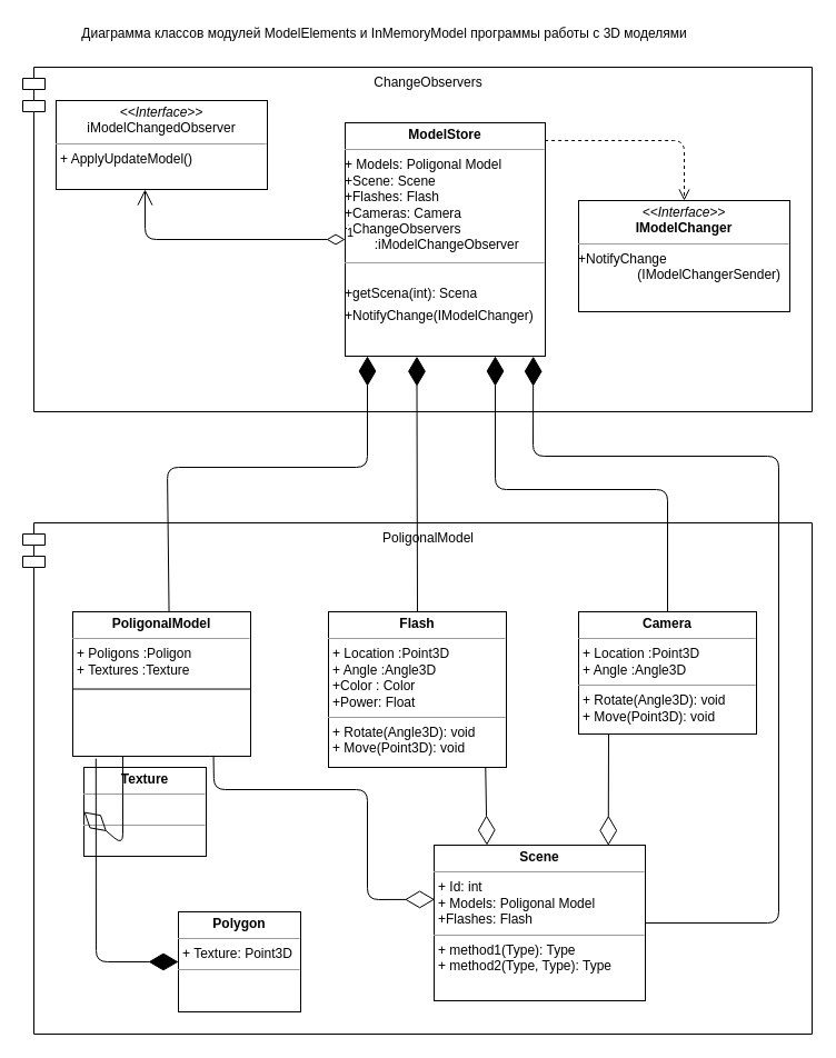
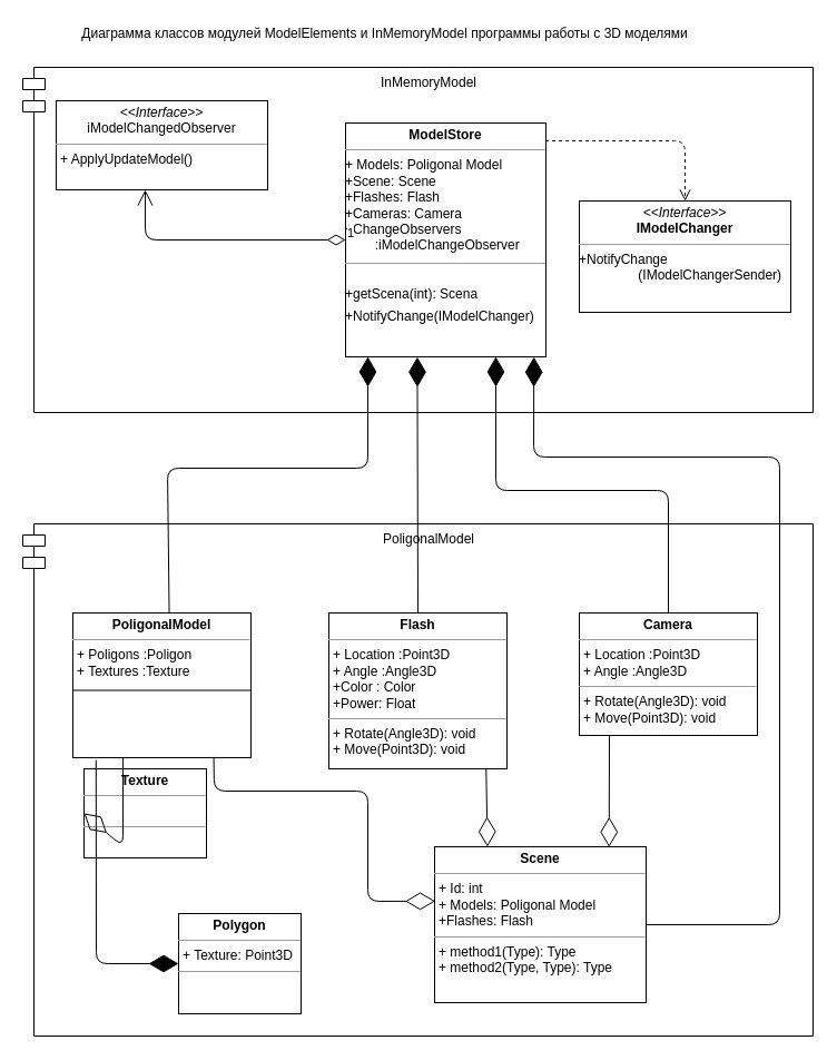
  <mxCell id="0" />
  <mxCell id="1" parent="0" />
- <mxCell id="2" value="ChangeObservers" style="shape=module;align=left;spacingLeft=20;align=center;verticalAlign=top;" parent="1" vertex="1"><mxGeometry x="20" y="60" width="710" height="310" as="geometry" /></mxCell>
+ <mxCell id="2" value="InMemoryModel" style="shape=module;align=left;spacingLeft=20;align=center;verticalAlign=top;" parent="1" vertex="1"><mxGeometry x="20" y="60" width="710" height="310" as="geometry" /></mxCell>
  <mxCell id="3" value="PoligonalModel" style="shape=module;align=left;spacingLeft=20;align=center;verticalAlign=top;" parent="1" vertex="1"><mxGeometry x="20" y="470" width="710" height="460" as="geometry" /></mxCell>
  <mxCell id="4" value="&lt;p style=&quot;margin: 0px ; margin-top: 4px ; text-align: center&quot;&gt;&lt;i&gt;&amp;lt;&amp;lt;Interface&amp;gt;&amp;gt;&lt;/i&gt;&lt;br&gt;&lt;span style=&quot;text-align: left&quot;&gt;iModelChangedObserver&lt;/span&gt;&lt;br&gt;&lt;/p&gt;&lt;hr size=&quot;1&quot;&gt;&lt;p style=&quot;margin: 0px ; margin-left: 4px&quot;&gt;+ ApplyUpdateModel()&lt;/p&gt;" style="verticalAlign=top;align=left;overflow=fill;fontSize=12;fontFamily=Helvetica;html=1;" parent="1" vertex="1"><mxGeometry x="50" y="90" width="190" height="80" as="geometry" /></mxCell>
  <mxCell id="5" value="&lt;p style=&quot;margin: 0px ; margin-top: 4px ; text-align: center&quot;&gt;&lt;b&gt;ModelStore&lt;/b&gt;&lt;/p&gt;&lt;hr size=&quot;1&quot;&gt;+ Models: Poligonal Model&lt;br&gt;+Scene: Scene&lt;br&gt;+Flashes: Flash&lt;br&gt;+Cameras: Camera&lt;br&gt;+ChangeObservers &lt;br&gt;&lt;span&gt;&#09;&lt;/span&gt;&lt;span style=&quot;white-space: pre&quot;&gt;&#09;&lt;/span&gt;:iModelChangeObserver&lt;br&gt;&lt;div style=&quot;height: 2px&quot;&gt;&lt;/div&gt;&lt;hr size=&quot;1&quot;&gt;&lt;div style=&quot;height: 2px&quot;&gt;&lt;br&gt;&lt;/div&gt;&lt;div style=&quot;height: 2px&quot;&gt;&lt;br&gt;&lt;/div&gt;&lt;div style=&quot;height: 2px&quot;&gt;&lt;br&gt;&lt;/div&gt;&lt;div style=&quot;height: 2px&quot;&gt;&lt;br&gt;&lt;/div&gt;&lt;div style=&quot;height: 2px&quot;&gt;&lt;br&gt;&lt;/div&gt;&lt;div style=&quot;height: 2px&quot;&gt;&lt;br&gt;&lt;/div&gt;&lt;div style=&quot;height: 2px&quot;&gt;&lt;br&gt;&lt;/div&gt;&lt;div style=&quot;height: 2px&quot;&gt;+getScena(int): Scena&amp;nbsp;&lt;/div&gt;&lt;div style=&quot;height: 2px&quot;&gt;&lt;br&gt;&lt;/div&gt;&lt;div style=&quot;height: 2px&quot;&gt;&lt;br&gt;&lt;/div&gt;&lt;div style=&quot;height: 2px&quot;&gt;&lt;br&gt;&lt;/div&gt;&lt;div style=&quot;height: 2px&quot;&gt;&lt;br&gt;&lt;/div&gt;&lt;div style=&quot;height: 2px&quot;&gt;&lt;br&gt;&lt;/div&gt;&lt;div style=&quot;height: 2px&quot;&gt;&lt;br&gt;&lt;/div&gt;&lt;div style=&quot;height: 2px&quot;&gt;&lt;br&gt;&lt;/div&gt;&lt;div style=&quot;height: 2px&quot;&gt;&lt;br&gt;&lt;/div&gt;&lt;div style=&quot;height: 2px&quot;&gt;&lt;br&gt;&lt;/div&gt;&lt;div style=&quot;height: 2px&quot;&gt;+NotifyChange(IModelChanger)&lt;br&gt;&lt;/div&gt;" style="verticalAlign=top;align=left;overflow=fill;fontSize=12;fontFamily=Helvetica;html=1;" parent="1" vertex="1"><mxGeometry x="310" y="110" width="180" height="210" as="geometry" /></mxCell>
  <mxCell id="6" value="&lt;p style=&quot;margin: 0px ; margin-top: 4px ; text-align: center&quot;&gt;&lt;i&gt;&amp;lt;&amp;lt;Interface&amp;gt;&amp;gt;&lt;/i&gt;&lt;br&gt;&lt;b&gt;IModelChanger&lt;/b&gt;&lt;/p&gt;&lt;hr size=&quot;1&quot;&gt;&lt;p style=&quot;margin: 0px ; margin-left: 4px&quot;&gt;&lt;/p&gt;+NotifyChange&lt;br&gt;&lt;span style=&quot;white-space: pre&quot;&gt;&#09;&lt;/span&gt;&lt;span style=&quot;white-space: pre&quot;&gt;&#09;&lt;/span&gt;(IModelChangerSender)&lt;p style=&quot;margin: 0px ; margin-left: 4px&quot;&gt;&lt;br&gt;&lt;/p&gt;" style="verticalAlign=top;align=left;overflow=fill;fontSize=12;fontFamily=Helvetica;html=1;" parent="1" vertex="1"><mxGeometry x="520" y="180" width="190" height="100" as="geometry" /></mxCell>
  <mxCell id="7" value="&lt;p style=&quot;margin: 0px ; margin-top: 4px ; text-align: center&quot;&gt;&lt;b&gt;PoligonalModel&lt;/b&gt;&lt;/p&gt;&lt;hr size=&quot;1&quot;&gt;&lt;p style=&quot;margin: 0px ; margin-left: 4px&quot;&gt;+ Poligons :Poligon&lt;/p&gt;&lt;p style=&quot;margin: 0px ; margin-left: 4px&quot;&gt;+ Textures :Texture&lt;/p&gt;" style="verticalAlign=top;align=left;overflow=fill;fontSize=12;fontFamily=Helvetica;html=1;" parent="1" vertex="1"><mxGeometry x="65" y="550" width="160" height="130" as="geometry" /></mxCell>
  <mxCell id="8" value="&lt;p style=&quot;margin: 0px ; margin-top: 4px ; text-align: center&quot;&gt;&lt;b&gt;Flash&lt;/b&gt;&lt;/p&gt;&lt;hr size=&quot;1&quot;&gt;&lt;p style=&quot;margin: 0px ; margin-left: 4px&quot;&gt;+ Location :Point3D&lt;/p&gt;&lt;p style=&quot;margin: 0px ; margin-left: 4px&quot;&gt;+ Angle :Angle3D&lt;/p&gt;&lt;p style=&quot;margin: 0px ; margin-left: 4px&quot;&gt;+Color : Color&lt;/p&gt;&lt;p style=&quot;margin: 0px ; margin-left: 4px&quot;&gt;+Power: Float&lt;/p&gt;&lt;hr size=&quot;1&quot;&gt;&lt;p style=&quot;margin: 0px ; margin-left: 4px&quot;&gt;+ Rotate(Angle3D): void&lt;/p&gt;&lt;p style=&quot;margin: 0px ; margin-left: 4px&quot;&gt;+ Move(Point3D): void&lt;/p&gt;" style="verticalAlign=top;align=left;overflow=fill;fontSize=12;fontFamily=Helvetica;html=1;" parent="1" vertex="1"><mxGeometry x="295" y="550" width="160" height="140" as="geometry" /></mxCell>
  <mxCell id="9" value="&lt;p style=&quot;margin: 0px ; margin-top: 4px ; text-align: center&quot;&gt;&lt;b&gt;Camera&lt;/b&gt;&lt;/p&gt;&lt;hr size=&quot;1&quot;&gt;&lt;p style=&quot;margin: 0px 0px 0px 4px&quot;&gt;+ Location :Point3D&lt;/p&gt;&lt;p style=&quot;margin: 0px 0px 0px 4px&quot;&gt;+ Angle :Angle3D&lt;/p&gt;&lt;hr size=&quot;1&quot;&gt;&lt;p style=&quot;margin: 0px 0px 0px 4px&quot;&gt;+ Rotate(Angle3D): void&lt;/p&gt;&lt;p style=&quot;margin: 0px 0px 0px 4px&quot;&gt;+ Move(Point3D): void&lt;/p&gt;" style="verticalAlign=top;align=left;overflow=fill;fontSize=12;fontFamily=Helvetica;html=1;" parent="1" vertex="1"><mxGeometry x="520" y="550" width="160" height="110" as="geometry" /></mxCell>
  <mxCell id="10" value="&lt;p style=&quot;margin: 0px ; margin-top: 4px ; text-align: center&quot;&gt;&lt;b&gt;Scene&lt;/b&gt;&lt;/p&gt;&lt;hr size=&quot;1&quot;&gt;&lt;p style=&quot;margin: 0px ; margin-left: 4px&quot;&gt;+ Id: int&lt;/p&gt;&lt;p style=&quot;margin: 0px ; margin-left: 4px&quot;&gt;+ Models: Poligonal Model&lt;br&gt;&lt;/p&gt;&lt;p style=&quot;margin: 0px ; margin-left: 4px&quot;&gt;+Flashes: Flash&lt;br&gt;&lt;/p&gt;&lt;hr size=&quot;1&quot;&gt;&lt;p style=&quot;margin: 0px ; margin-left: 4px&quot;&gt;+ method1(Type): Type&lt;/p&gt;&lt;p style=&quot;margin: 0px ; margin-left: 4px&quot;&gt;+ method2(Type, Type): Type&lt;br&gt;&lt;/p&gt;" style="verticalAlign=top;align=left;overflow=fill;fontSize=12;fontFamily=Helvetica;html=1;" parent="1" vertex="1"><mxGeometry x="390" y="760" width="190" height="140" as="geometry" /></mxCell>
  <mxCell id="11" value="&lt;p style=&quot;margin: 0px ; margin-top: 4px ; text-align: center&quot;&gt;&lt;b&gt;Polygon&lt;/b&gt;&lt;/p&gt;&lt;hr size=&quot;1&quot;&gt;&lt;p style=&quot;margin: 0px ; margin-left: 4px&quot;&gt;+ Texture: Point3D&lt;/p&gt;&lt;hr size=&quot;1&quot;&gt;&lt;p style=&quot;margin: 0px ; margin-left: 4px&quot;&gt;&lt;br&gt;&lt;/p&gt;" style="verticalAlign=top;align=left;overflow=fill;fontSize=12;fontFamily=Helvetica;html=1;" parent="1" vertex="1"><mxGeometry x="160" y="820" width="110" height="90" as="geometry" /></mxCell>
  <mxCell id="12" value="&lt;p style=&quot;margin: 0px ; margin-top: 4px ; text-align: center&quot;&gt;&lt;b&gt;Texture&lt;/b&gt;&lt;/p&gt;&lt;hr size=&quot;1&quot;&gt;&lt;p style=&quot;margin: 0px ; margin-left: 4px&quot;&gt;&lt;br&gt;&lt;/p&gt;&lt;hr size=&quot;1&quot;&gt;&lt;p style=&quot;margin: 0px ; margin-left: 4px&quot;&gt;&lt;br&gt;&lt;/p&gt;" style="verticalAlign=top;align=left;overflow=fill;fontSize=12;fontFamily=Helvetica;html=1;" parent="1" vertex="1"><mxGeometry x="75" y="690" width="110" height="80" as="geometry" /></mxCell>
  <mxCell id="13" value="" style="html=1;verticalAlign=bottom;endArrow=open;dashed=1;endSize=8;entryX=0.5;entryY=0;entryDx=0;entryDy=0;exitX=0.998;exitY=0.076;exitDx=0;exitDy=0;exitPerimeter=0;" parent="1" source="5" target="6" edge="1"><mxGeometry relative="1" as="geometry"><mxPoint x="560" y="150" as="sourcePoint" /><mxPoint x="480" y="150" as="targetPoint" /><Array as="points"><mxPoint x="615" y="126" /></Array></mxGeometry></mxCell>
  <mxCell id="14" value="1" style="endArrow=open;html=1;endSize=12;startArrow=diamondThin;startSize=14;startFill=0;edgeStyle=orthogonalEdgeStyle;align=left;verticalAlign=bottom;" parent="1" target="4" edge="1"><mxGeometry x="-1" y="3" relative="1" as="geometry"><mxPoint x="310" y="215" as="sourcePoint" /><mxPoint x="260" y="270" as="targetPoint" /><Array as="points"><mxPoint x="130" y="215" /></Array></mxGeometry></mxCell>
  <mxCell id="15" value="" style="endArrow=none;html=1;edgeStyle=orthogonalEdgeStyle;" parent="1" edge="1"><mxGeometry relative="1" as="geometry"><mxPoint x="65" y="619.52" as="sourcePoint" /><mxPoint x="225" y="619.52" as="targetPoint" /></mxGeometry></mxCell>
  <mxCell id="16" value="" style="endArrow=diamondThin;endFill=1;endSize=24;html=1;exitX=0.541;exitY=0.005;exitDx=0;exitDy=0;exitPerimeter=0;" parent="1" source="7" edge="1"><mxGeometry width="160" relative="1" as="geometry"><mxPoint x="200" y="330" as="sourcePoint" /><mxPoint x="330" y="320" as="targetPoint" /><Array as="points"><mxPoint x="150" y="420" /><mxPoint x="330" y="420" /></Array></mxGeometry></mxCell>
  <mxCell id="17" value="" style="endArrow=diamondThin;endFill=1;endSize=24;html=1;exitX=0.5;exitY=0;exitDx=0;exitDy=0;entryX=0.358;entryY=1.001;entryDx=0;entryDy=0;entryPerimeter=0;" parent="1" source="8" target="5" edge="1"><mxGeometry width="160" relative="1" as="geometry"><mxPoint x="210" y="430" as="sourcePoint" /><mxPoint x="370" y="430" as="targetPoint" /></mxGeometry></mxCell>
  <mxCell id="18" value="" style="endArrow=diamondThin;endFill=1;endSize=24;html=1;entryX=0.75;entryY=1;entryDx=0;entryDy=0;exitX=0.5;exitY=0;exitDx=0;exitDy=0;" parent="1" source="9" target="5" edge="1"><mxGeometry width="160" relative="1" as="geometry"><mxPoint x="210" y="430" as="sourcePoint" /><mxPoint x="370" y="430" as="targetPoint" /><Array as="points"><mxPoint x="600" y="440" /><mxPoint x="445" y="440" /></Array></mxGeometry></mxCell>
  <mxCell id="19" value="" style="endArrow=diamondThin;endFill=1;endSize=24;html=1;exitX=1;exitY=0.5;exitDx=0;exitDy=0;entryX=0.94;entryY=1.001;entryDx=0;entryDy=0;entryPerimeter=0;" parent="1" source="10" target="5" edge="1"><mxGeometry width="160" relative="1" as="geometry"><mxPoint x="210" y="720" as="sourcePoint" /><mxPoint x="370" y="720" as="targetPoint" /><Array as="points"><mxPoint x="700" y="830" /><mxPoint x="700" y="410" /><mxPoint x="479" y="410" /></Array></mxGeometry></mxCell>
  <mxCell id="20" value="" style="endArrow=diamondThin;endFill=0;endSize=24;html=1;entryX=0;entryY=0.5;entryDx=0;entryDy=0;exitX=0.281;exitY=1;exitDx=0;exitDy=0;exitPerimeter=0;" parent="1" source="7" target="12" edge="1"><mxGeometry width="160" relative="1" as="geometry"><mxPoint x="110" y="690" as="sourcePoint" /><mxPoint x="370" y="720" as="targetPoint" /><Array as="points"><mxPoint x="110" y="760" /></Array></mxGeometry></mxCell>
  <mxCell id="21" value="" style="endArrow=diamondThin;endFill=1;endSize=24;html=1;entryX=0;entryY=0.5;entryDx=0;entryDy=0;exitX=0.13;exitY=1.016;exitDx=0;exitDy=0;exitPerimeter=0;" parent="1" source="7" target="11" edge="1"><mxGeometry width="160" relative="1" as="geometry"><mxPoint x="210" y="720" as="sourcePoint" /><mxPoint x="370" y="720" as="targetPoint" /><Array as="points"><mxPoint x="86" y="865" /></Array></mxGeometry></mxCell>
  <mxCell id="22" value="" style="endArrow=diamondThin;endFill=0;endSize=24;html=1;entryX=0.003;entryY=0.349;entryDx=0;entryDy=0;entryPerimeter=0;exitX=0.791;exitY=0.995;exitDx=0;exitDy=0;exitPerimeter=0;" parent="1" source="7" target="10" edge="1"><mxGeometry width="160" relative="1" as="geometry"><mxPoint x="210" y="720" as="sourcePoint" /><mxPoint x="370" y="720" as="targetPoint" /><Array as="points"><mxPoint x="192" y="710" /><mxPoint x="330" y="710" /><mxPoint x="330" y="809" /></Array></mxGeometry></mxCell>
  <mxCell id="23" value="" style="endArrow=diamondThin;endFill=0;endSize=24;html=1;entryX=0.25;entryY=0;entryDx=0;entryDy=0;exitX=0.883;exitY=0.998;exitDx=0;exitDy=0;exitPerimeter=0;" parent="1" source="8" target="10" edge="1"><mxGeometry width="160" relative="1" as="geometry"><mxPoint x="210" y="720" as="sourcePoint" /><mxPoint x="370" y="720" as="targetPoint" /></mxGeometry></mxCell>
  <mxCell id="24" value="" style="endArrow=diamondThin;endFill=0;endSize=24;html=1;entryX=0.825;entryY=0.002;entryDx=0;entryDy=0;entryPerimeter=0;" parent="1" target="10" edge="1"><mxGeometry width="160" relative="1" as="geometry"><mxPoint x="547" y="660" as="sourcePoint" /><mxPoint x="370" y="720" as="targetPoint" /></mxGeometry></mxCell>
  <mxCell id="25" value="Диаграмма классов модулей ModelElements и InMemoryModel программы работы с 3D моделями" style="text;html=1;align=center;verticalAlign=middle;resizable=0;points=[];autosize=1;strokeColor=none;fillColor=none;" parent="1" vertex="1"><mxGeometry x="65" y="20" width="560" height="20" as="geometry" /></mxCell>
